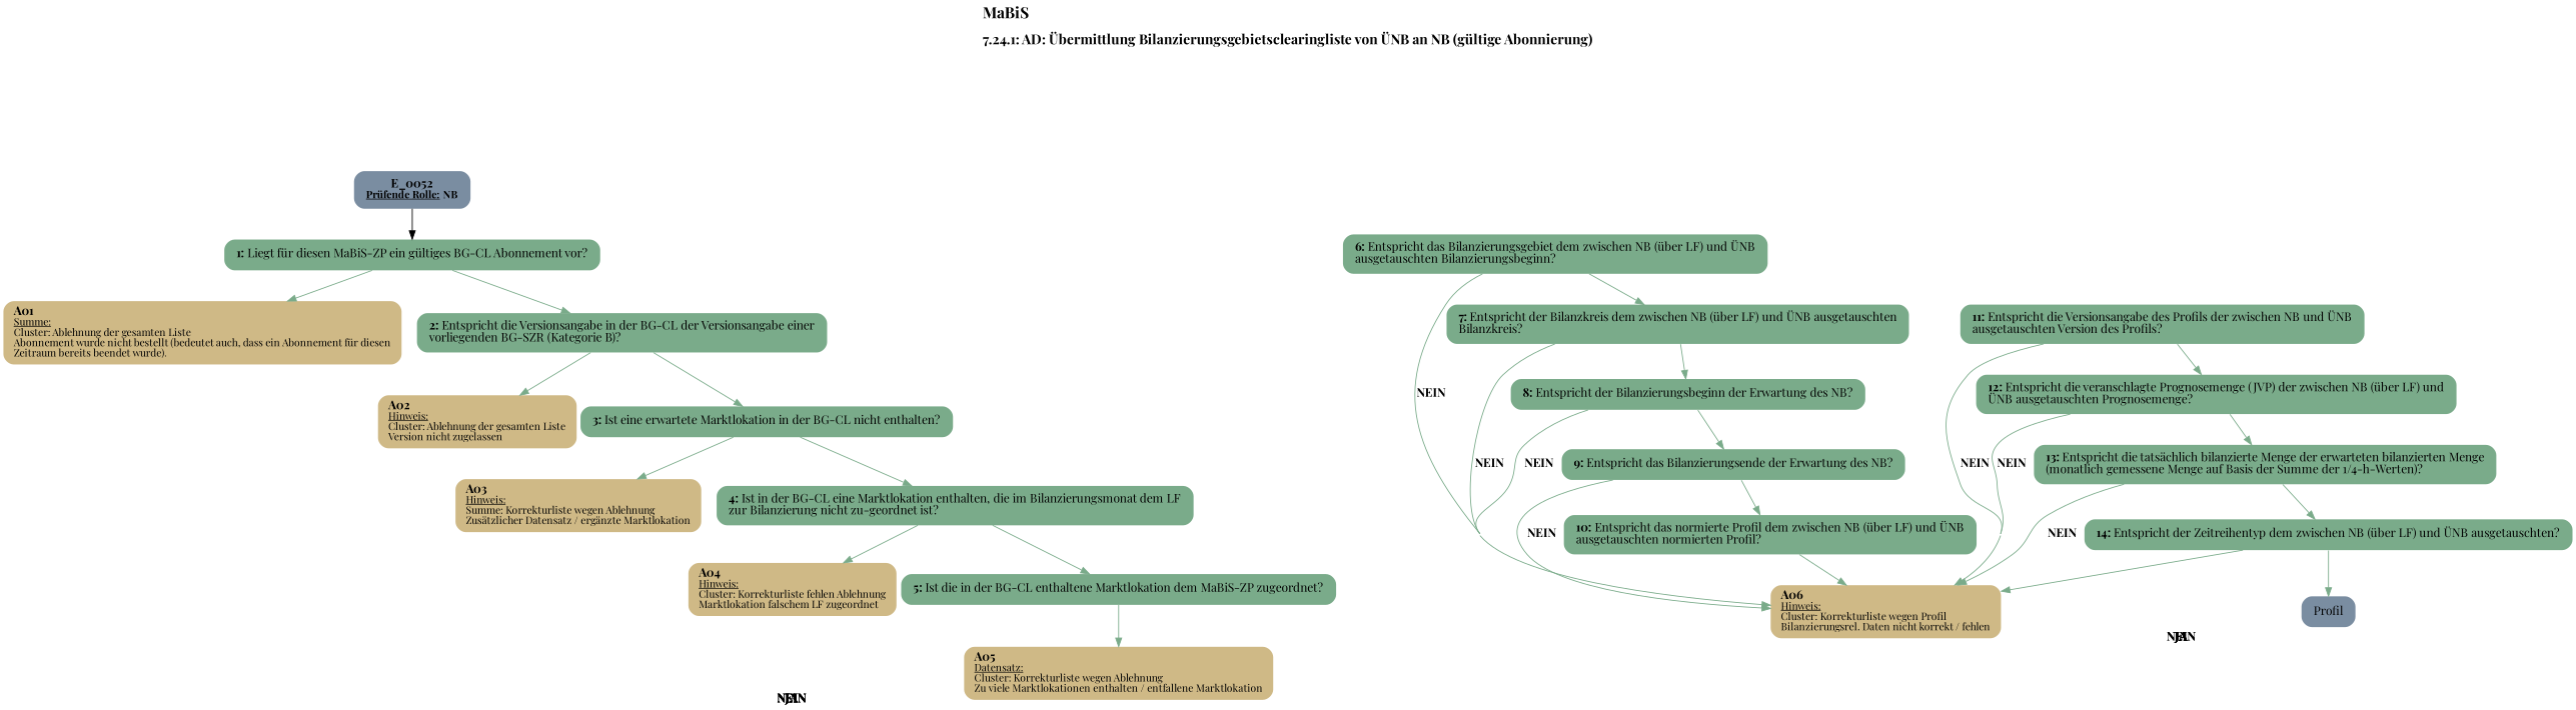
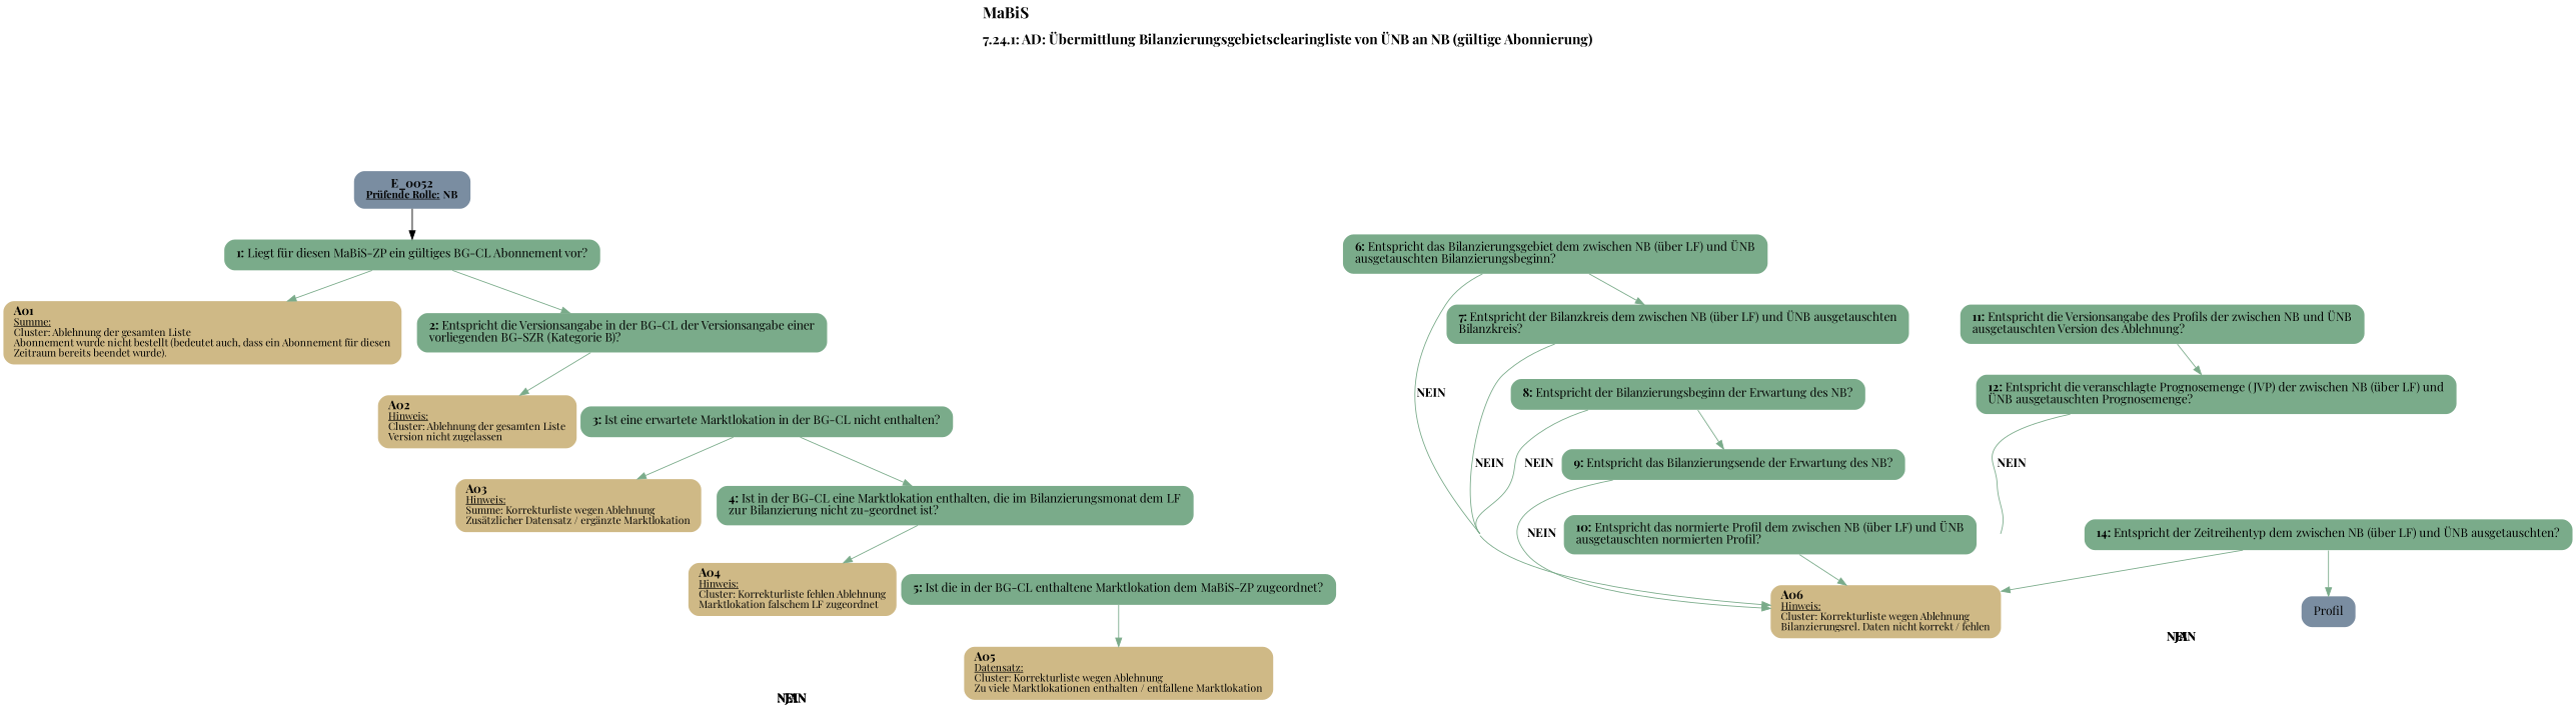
  digraph {
    concentrate=true
    fontname="Playfair Display"
    label=<<B><FONT POINT-SIZE="18">MaBiS</FONT></B><BR align="left"/><BR/><B><FONT POINT-SIZE="16">7.24.1: AD: Übermittlung Bilanzierungsgebietsclearingliste von ÜNB an NB (gültige Abonnierung)</FONT></B><BR align="left"/><BR/><BR/><BR/>>
    labelloc=t
    pack=true
    packmode=array
    rankdir=TB
    node [fillcolor="#7aab8a" fontname="Playfair Display" margin="0.2,0.12" penwidth=0.0 shape=box style="filled,rounded"]
    edge [fontname="Playfair Display" color="#7aab8a"]
    n1 [fillcolor="#7a8da1" label=<<B>E_0052</B><BR align="center"/><FONT point-size="12"><B><U>Prüfende Rolle:</U> NB</B></FONT><BR align="center"/>>]
    n2 [label=<<B>1: </B>Liegt für diesen MaBiS-ZP ein gültiges BG-CL Abonnement vor?<BR align="left"/>>]
    n3 [fillcolor="#cfb986" label=<<B>A01</B><BR align="left"/><FONT point-size="12"><U>Summe:</U><BR align="left"/>Cluster: Ablehnung der gesamten Liste<BR align="left"/>Abonnement wurde nicht bestellt (bedeutet auch, dass ein Abonnement für diesen<BR align="left"/>Zeitraum bereits beendet wurde).<BR align="left"/></FONT>> margin="0.17,0.08"]
    n4 [label=<<B>2: </B>Entspricht die Versionsangabe in der BG-CL der Versionsangabe einer<BR align="left"/>vorliegenden BG-SZR (Kategorie B)?<BR align="left"/>>]
    n5 [fillcolor="#cfb986" label=<<B>A02</B><BR align="left"/><FONT point-size="12"><U>Hinweis:</U><BR align="left"/>Cluster: Ablehnung der gesamten Liste<BR align="left"/>Version nicht zugelassen<BR align="left"/></FONT>> margin="0.17,0.08"]
    n6 [label=<<B>3: </B>Ist eine erwartete Marktlokation in der BG-CL nicht enthalten?<BR align="left"/>>]
    n7 [fillcolor="#cfb986" label=<<B>A03</B><BR align="left"/><FONT point-size="12"><U>Hinweis:</U><BR align="left"/>Summe: Korrekturliste wegen Ablehnung<BR align="left"/>Zusätzlicher Datensatz / ergänzte Marktlokation<BR align="left"/></FONT>> margin="0.17,0.08"]
    n8 [label=<<B>4: </B>Ist in der BG-CL eine Marktlokation enthalten, die im Bilanzierungsmonat dem LF<BR align="left"/>zur Bilanzierung nicht zu-geordnet ist?<BR align="left"/>>]
    n9 [fillcolor="#cfb986" label=<<B>A04</B><BR align="left"/><FONT point-size="12"><U>Hinweis:</U><BR align="left"/>Cluster: Korrekturliste fehlen Ablehnung<BR align="left"/>Marktlokation falschem LF zugeordnet<BR align="left"/></FONT>> margin="0.17,0.08"]
    n10 [label=<<B>5: </B>Ist die in der BG-CL enthaltene Marktlokation dem MaBiS-ZP zugeordnet?<BR align="left"/>>]
    n11 [fillcolor="#cfb986" label=<<B>A05</B><BR align="left"/><FONT point-size="12"><U>Datensatz:</U><BR align="left"/>Cluster: Korrekturliste wegen Ablehnung<BR align="left"/>Zu viele Marktlokationen enthalten / entfallene Marktlokation<BR align="left"/></FONT>> margin="0.17,0.08"]
    n12 [label=<<B>6: </B>Entspricht das Bilanzierungsgebiet dem zwischen NB (über LF) und ÜNB<BR align="left"/>ausgetauschten Bilanzierungsbeginn?<BR align="left"/>>]
-   n13 [fillcolor="#cfb986" label=<<B>A06</B><BR align="left"/><FONT point-size="12"><U>Hinweis:</U><BR align="left"/>Cluster: Korrekturliste wegen Profil<BR align="left"/>Bilanzierungsrel. Daten nicht korrekt / fehlen<BR align="left"/></FONT>> margin="0.17,0.08"]
+   n13 [fillcolor="#cfb986" label=<<B>A06</B><BR align="left"/><FONT point-size="12"><U>Hinweis:</U><BR align="left"/>Cluster: Korrekturliste wegen Ablehnung<BR align="left"/>Bilanzierungsrel. Daten nicht korrekt / fehlen<BR align="left"/></FONT>> margin="0.17,0.08"]
    n14 [label=<<B>7: </B>Entspricht der Bilanzkreis dem zwischen NB (über LF) und ÜNB ausgetauschten<BR align="left"/>Bilanzkreis?<BR align="left"/>>]
    n15 [label=<<B>8: </B>Entspricht der Bilanzierungsbeginn der Erwartung des NB?<BR align="left"/>>]
    n16 [label=<<B>9: </B>Entspricht das Bilanzierungsende der Erwartung des NB?<BR align="left"/>>]
    n17 [label=<<B>10: </B>Entspricht das normierte Profil dem zwischen NB (über LF) und ÜNB<BR align="left"/>ausgetauschten normierten Profil?<BR align="left"/>>]
-   n18 [label=<<B>11: </B>Entspricht die Versionsangabe des Profils der zwischen NB und ÜNB<BR align="left"/>ausgetauschten Version des Profils?<BR align="left"/>>]
+   n18 [label=<<B>11: </B>Entspricht die Versionsangabe des Profils der zwischen NB und ÜNB<BR align="left"/>ausgetauschten Version des Ablehnung?<BR align="left"/>>]
    n19 [label=<<B>12: </B>Entspricht die veranschlagte Prognosemenge (JVP) der zwischen NB (über LF) und<BR align="left"/>ÜNB ausgetauschten Prognosemenge?<BR align="left"/>>]
-   n20 [label=<<B>13: </B>Entspricht die tatsächlich bilanzierte Menge der erwarteten bilanzierten Menge<BR align="left"/>(monatlich gemessene Menge auf Basis der Summe der 1/4-h-Werten)?<BR align="left"/>>]
    n21 [label=<<B>14: </B>Entspricht der Zeitreihentyp dem zwischen NB (über LF) und ÜNB ausgetauschten?<BR align="left"/>>]
    n22 [fillcolor="#7a8da1" label=Profil]
    n1 -> n2 [color=""]
    n2 -> n3 [label=<<B>NEIN</B>>]
    n2 -> n4 [label=<<B>JA</B>>]
    n4 -> n5 [label=<<B>NEIN</B>>]
-   n4 -> n6 [label=<<B>JA</B>>]
    n6 -> n7 [label=<<B>JA</B>>]
    n6 -> n8 [label=<<B>NEIN</B>>]
    n8 -> n9 [label=<<B>JA</B>>]
-   n8 -> n10 [label=<<B>NEIN</B>>]
    n10 -> n11 [label=<<B>NEIN</B>>]
    n12 -> n13 [label=<<B>NEIN</B>>]
    n12 -> n14 [label=<<B>JA</B>>]
    n14 -> n13 [label=<<B>NEIN</B>>]
-   n14 -> n15 [label=<<B>JA</B>>]
    n15 -> n13 [label=<<B>NEIN</B>>]
    n15 -> n16 [label=<<B>JA</B>>]
    n16 -> n13 [label=<<B>NEIN</B>>]
-   n16 -> n17 [label=<<B>JA</B>>]
    n17 -> n13 [label=<<B>NEIN</B>>]
-   n18 -> n13 [label=<<B>NEIN</B>>]
    n18 -> n19 [label=<<B>JA</B>>]
    n19 -> n13 [label=<<B>NEIN</B>>]
-   n19 -> n20 [label=<<B>JA</B>>]
-   n20 -> n13 [label=<<B>NEIN</B>>]
-   n20 -> n21 [label=<<B>JA</B>>]
    n21 -> n13 [label=<<B>NEIN</B>>]
    n21 -> n22 [label=<<B>JA</B>>]
  }
